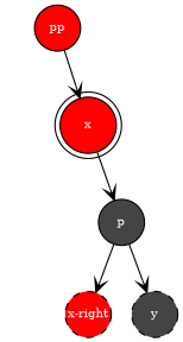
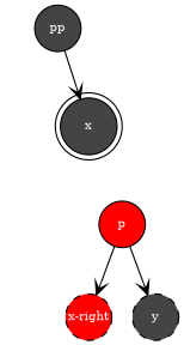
  digraph {
    nodesep=0.1
    node [fillcolor="#444444" fixedsize=true fontcolor=white fontsize=9 shape=circle style=invis]
    edge [arrowhead=vee]
    _pp [group=pp]
-   x [fillcolor=red group=x shape=doublecircle style=filled]
+   x [group=x shape=doublecircle style=filled]
    _x [group=x width=0]
-   p [group=p style=filled]
+   p [fillcolor=red group=p style=filled]
    n5 [fillcolor=red label="x-right" style="dashed,filled"]
    _p [group=p width=0]
    y [style="dashed,filled"]
-   pp [fillcolor=red style=filled]
+   pp [style=filled]
    x -> _x [style=invis]
-   x -> p
    p -> n5
    p -> _p [style=invis]
    p -> y
    pp -> _pp [style=invis]
    pp -> x
  }
